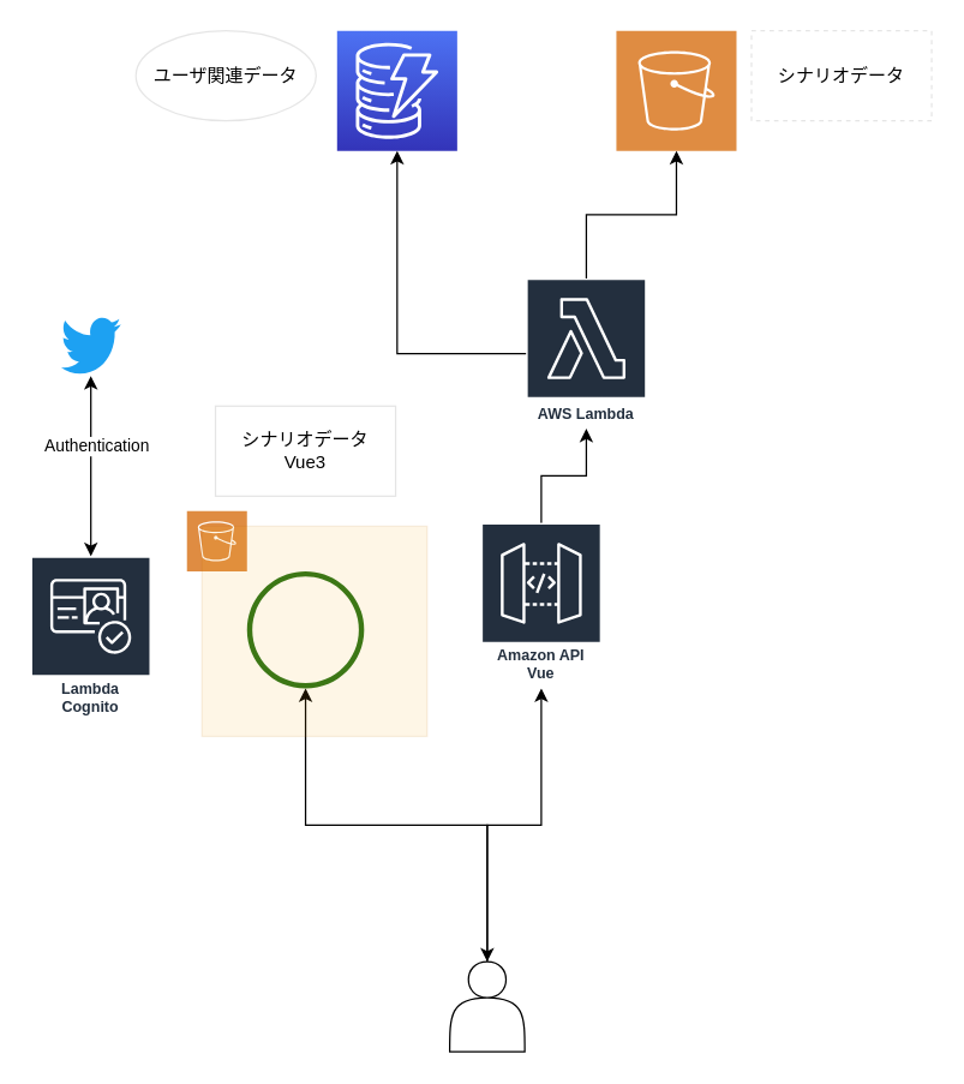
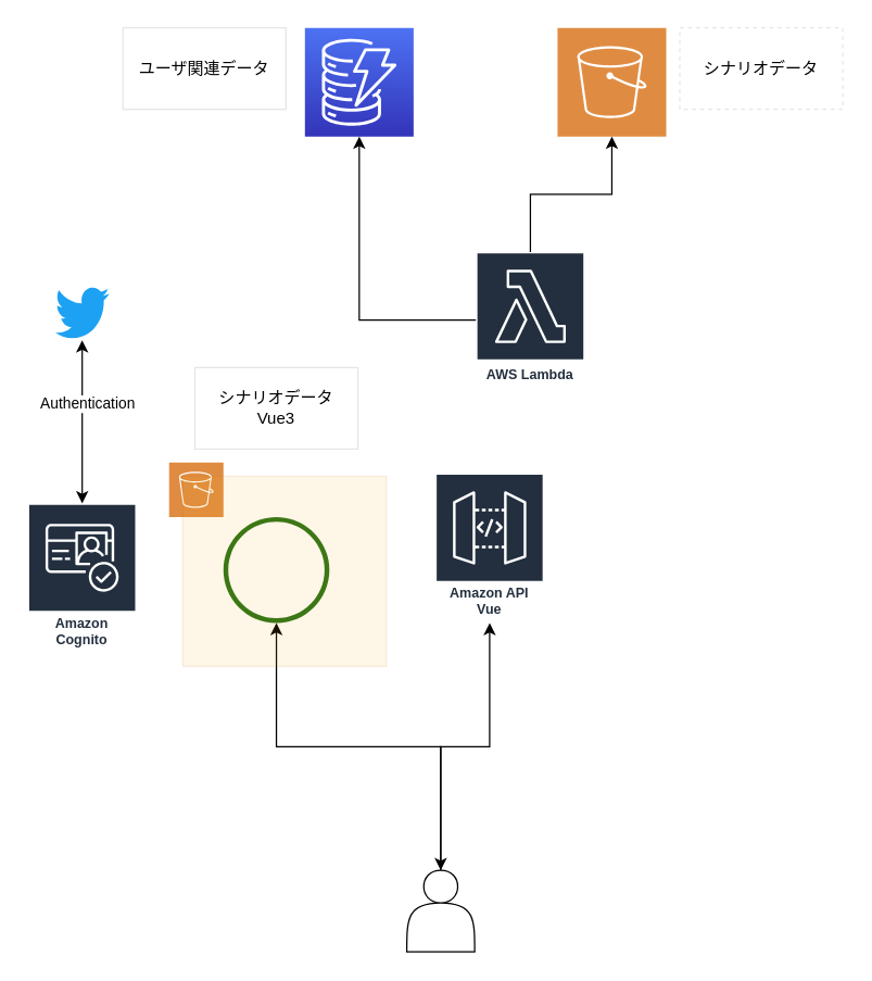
  <mxCell id="0" />
  <mxCell id="1" parent="0" />
  <mxCell id="2" style="edgeStyle=orthogonalEdgeStyle;rounded=0;orthogonalLoop=1;jettySize=auto;html=1;exitX=0.5;exitY=0;exitDx=0;exitDy=0;" edge="1" parent="1" source="4" target="17"><mxGeometry relative="1" as="geometry" /></mxCell>
  <mxCell id="3" style="edgeStyle=orthogonalEdgeStyle;rounded=0;orthogonalLoop=1;jettySize=auto;html=1;startArrow=classic;startFill=1;" edge="1" parent="1" source="4" target="7"><mxGeometry relative="1" as="geometry" /></mxCell>
  <mxCell id="4" value="" style="shape=actor;whiteSpace=wrap;html=1;" vertex="1" parent="1"><mxGeometry x="299" y="640" width="50" height="60" as="geometry" /></mxCell>
  <mxCell id="5" value="" style="pointerEvents=1;shadow=0;dashed=0;html=1;strokeColor=none;fillColor=#DF8C42;labelPosition=center;verticalLabelPosition=bottom;verticalAlign=top;align=center;outlineConnect=0;shape=mxgraph.veeam2.aws_s3;" vertex="1" parent="1"><mxGeometry x="124" y="340" width="40" height="40" as="geometry" /></mxCell>
- <mxCell id="6" style="edgeStyle=orthogonalEdgeStyle;rounded=0;orthogonalLoop=1;jettySize=auto;html=1;" edge="1" parent="1" source="7" target="16"><mxGeometry relative="1" as="geometry" /></mxCell>
  <mxCell id="7" value="Amazon API Vue" style="outlineConnect=0;fontColor=#232F3E;gradientColor=none;strokeColor=#ffffff;fillColor=#232F3E;dashed=0;verticalLabelPosition=middle;verticalAlign=bottom;align=center;html=1;whiteSpace=wrap;fontSize=10;fontStyle=1;spacing=3;shape=mxgraph.aws4.productIcon;prIcon=mxgraph.aws4.api_gateway;" vertex="1" parent="1"><mxGeometry x="320" y="348" width="80" height="110" as="geometry" /></mxCell>
  <mxCell id="8" value="" style="dashed=0;outlineConnect=0;html=1;align=center;labelPosition=center;verticalLabelPosition=bottom;verticalAlign=top;shape=mxgraph.weblogos.twitter;fillColor=#1DA1F2;strokeColor=none" vertex="1" parent="1"><mxGeometry x="40" y="210" width="40" height="40" as="geometry" /></mxCell>
  <mxCell id="9" value="" style="points=[[0,0,0],[0.25,0,0],[0.5,0,0],[0.75,0,0],[1,0,0],[0,1,0],[0.25,1,0],[0.5,1,0],[0.75,1,0],[1,1,0],[0,0.25,0],[0,0.5,0],[0,0.75,0],[1,0.25,0],[1,0.5,0],[1,0.75,0]];outlineConnect=0;fontColor=#232F3E;gradientColor=#4D72F3;gradientDirection=north;fillColor=#3334B9;strokeColor=#ffffff;dashed=0;verticalLabelPosition=bottom;verticalAlign=top;align=center;html=1;fontSize=12;fontStyle=0;aspect=fixed;shape=mxgraph.aws4.resourceIcon;resIcon=mxgraph.aws4.dynamodb;" vertex="1" parent="1"><mxGeometry x="224" y="20" width="80" height="80" as="geometry" /></mxCell>
  <mxCell id="10" value="" style="pointerEvents=1;shadow=0;dashed=0;html=1;strokeColor=none;fillColor=#DF8C42;labelPosition=center;verticalLabelPosition=bottom;verticalAlign=top;align=center;outlineConnect=0;shape=mxgraph.veeam2.aws_s3;" vertex="1" parent="1"><mxGeometry x="410" y="20" width="80" height="80" as="geometry" /></mxCell>
  <mxCell id="11" style="edgeStyle=orthogonalEdgeStyle;rounded=0;orthogonalLoop=1;jettySize=auto;html=1;startArrow=classic;startFill=1;" edge="1" parent="1" source="13" target="8"><mxGeometry relative="1" as="geometry" /></mxCell>
  <mxCell id="12" value="Authentication" style="edgeLabel;html=1;align=center;verticalAlign=middle;resizable=0;points=[];" vertex="1" connectable="0" parent="11"><mxGeometry x="0.233" y="-3" relative="1" as="geometry"><mxPoint as="offset" /></mxGeometry></mxCell>
- <mxCell id="13" value="Lambda Cognito" style="outlineConnect=0;fontColor=#232F3E;gradientColor=none;strokeColor=#ffffff;fillColor=#232F3E;dashed=0;verticalLabelPosition=middle;verticalAlign=bottom;align=center;html=1;whiteSpace=wrap;fontSize=10;fontStyle=1;spacing=3;shape=mxgraph.aws4.productIcon;prIcon=mxgraph.aws4.cognito;" vertex="1" parent="1"><mxGeometry x="20" y="370" width="80" height="110" as="geometry" /></mxCell>
+ <mxCell id="13" value="Amazon Cognito" style="outlineConnect=0;fontColor=#232F3E;gradientColor=none;strokeColor=#ffffff;fillColor=#232F3E;dashed=0;verticalLabelPosition=middle;verticalAlign=bottom;align=center;html=1;whiteSpace=wrap;fontSize=10;fontStyle=1;spacing=3;shape=mxgraph.aws4.productIcon;prIcon=mxgraph.aws4.cognito;" vertex="1" parent="1"><mxGeometry x="20" y="370" width="80" height="110" as="geometry" /></mxCell>
  <mxCell id="14" style="edgeStyle=orthogonalEdgeStyle;rounded=0;orthogonalLoop=1;jettySize=auto;html=1;" edge="1" parent="1" source="16" target="10"><mxGeometry relative="1" as="geometry" /></mxCell>
  <mxCell id="15" style="edgeStyle=orthogonalEdgeStyle;rounded=0;orthogonalLoop=1;jettySize=auto;html=1;" edge="1" parent="1" source="16" target="9"><mxGeometry relative="1" as="geometry" /></mxCell>
  <mxCell id="16" value="AWS Lambda" style="outlineConnect=0;fontColor=#232F3E;gradientColor=none;strokeColor=#ffffff;fillColor=#232F3E;dashed=0;verticalLabelPosition=middle;verticalAlign=bottom;align=center;html=1;whiteSpace=wrap;fontSize=10;fontStyle=1;spacing=3;shape=mxgraph.aws4.productIcon;prIcon=mxgraph.aws4.lambda;" vertex="1" parent="1"><mxGeometry x="350" y="185" width="80" height="100" as="geometry" /></mxCell>
  <mxCell id="17" value="" style="outlineConnect=0;fontColor=#232F3E;gradientColor=none;fillColor=#277116;strokeColor=none;dashed=0;verticalLabelPosition=bottom;verticalAlign=top;align=center;html=1;fontSize=12;fontStyle=0;aspect=fixed;pointerEvents=1;shape=mxgraph.aws4.object;" vertex="1" parent="1"><mxGeometry x="164" y="380" width="78" height="78" as="geometry" /></mxCell>
  <mxCell id="18" value="" style="whiteSpace=wrap;html=1;fillColor=#f0a30a;strokeColor=#BD7000;fontColor=#ffffff;opacity=10;" vertex="1" parent="1"><mxGeometry x="134" y="350" width="150" height="140" as="geometry" /></mxCell>
  <mxCell id="19" value="シナリオデータ" style="whiteSpace=wrap;html=1;fillColor=none;opacity=10;dashed=1;" vertex="1" parent="1"><mxGeometry x="500" y="20" width="120" height="60" as="geometry" /></mxCell>
- <mxCell id="20" value="ユーザ関連データ" style="ellipse;whiteSpace=wrap;html=1;fillColor=none;opacity=10;" vertex="1" parent="1"><mxGeometry x="90" y="20" width="120" height="60" as="geometry" /></mxCell>
+ <mxCell id="20" value="ユーザ関連データ" style="whiteSpace=wrap;html=1;fillColor=none;opacity=10;" vertex="1" parent="1"><mxGeometry x="90" y="20" width="120" height="60" as="geometry" /></mxCell>
  <mxCell id="21" value="シナリオデータ&lt;br&gt;Vue3" style="whiteSpace=wrap;html=1;fillColor=none;opacity=10;" vertex="1" parent="1"><mxGeometry x="143" y="270" width="120" height="60" as="geometry" /></mxCell>
